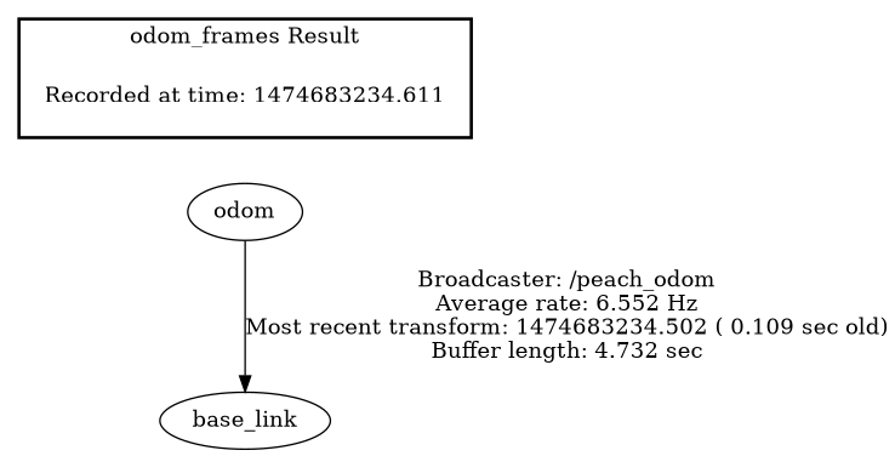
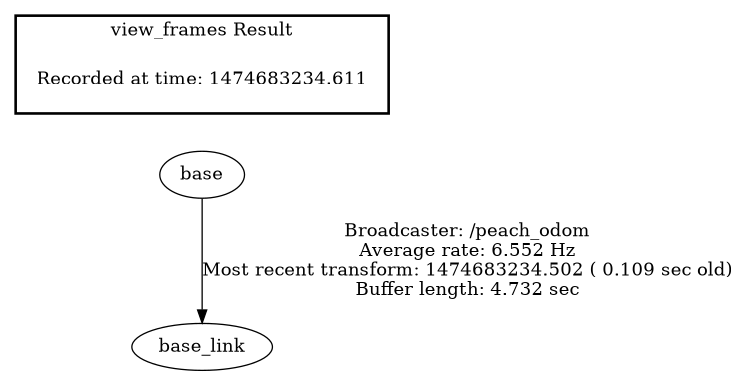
  digraph {
    "Recorded at time: 1474683234.611" [shape=plaintext]
-   odom
+   odom [label=base]
    base_link
    subgraph cluster_1 {
      color=black
-     label="odom_frames Result"
+     label="view_frames Result"
      style=bold
      "Recorded at time: 1474683234.611"
    }
    "Recorded at time: 1474683234.611" -> odom [style=invis]
    odom -> base_link [label="Broadcaster: /peach_odom\nAverage rate: 6.552 Hz\nMost recent transform: 1474683234.502 ( 0.109 sec old)\nBuffer length: 4.732 sec\n"]
  }
